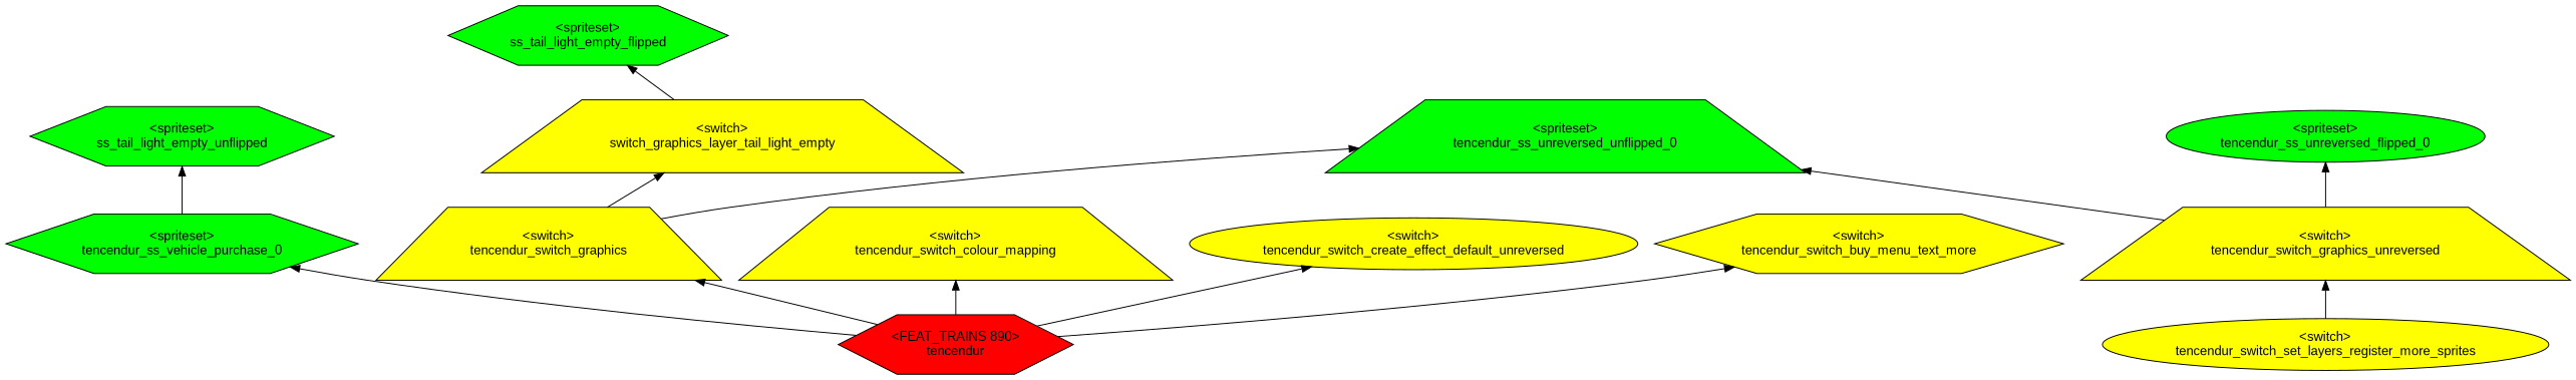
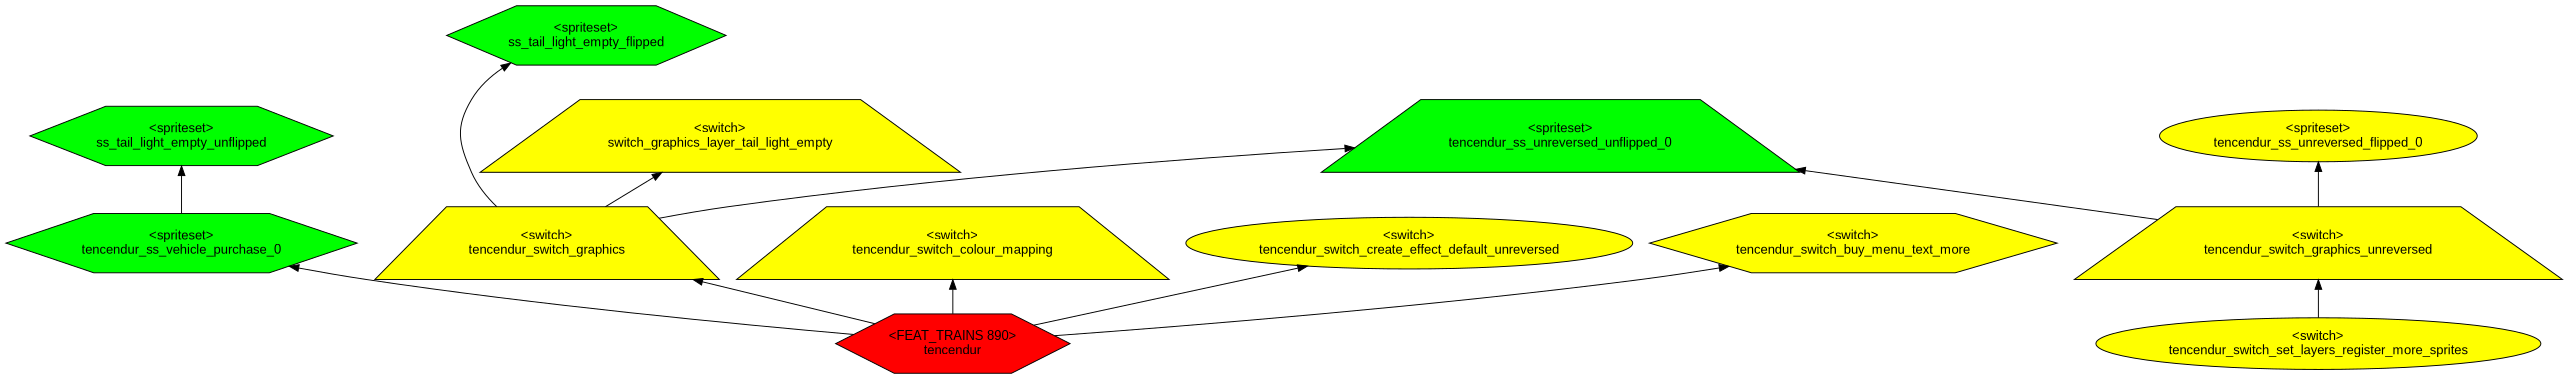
  digraph {
    fontname="Liberation Sans"
    rankdir=BT
    node [fillcolor=yellow fontname="Liberation Sans" shape=hexagon style=filled]
    edge [fontname="Liberation Sans"]
    n1 [fillcolor=green label="<spriteset>\nss_tail_light_empty_unflipped"]
    n2 [fillcolor=green label="<spriteset>\nss_tail_light_empty_flipped"]
    n3 [label="<switch>\nswitch_graphics_layer_tail_light_empty" shape=trapezium]
    n4 [fillcolor=green label="<spriteset>\ntencendur_ss_unreversed_unflipped_0" shape=trapezium]
-   n5 [fillcolor=green label="<spriteset>\ntencendur_ss_unreversed_flipped_0" shape=ellipse]
+   n5 [label="<spriteset>\ntencendur_ss_unreversed_flipped_0" shape=ellipse]
    n6 [label="<switch>\ntencendur_switch_graphics_unreversed" shape=trapezium]
    n7 [fillcolor=green label="<spriteset>\ntencendur_ss_vehicle_purchase_0"]
    n8 [label="<switch>\ntencendur_switch_set_layers_register_more_sprites" shape=ellipse]
    n9 [label="<switch>\ntencendur_switch_graphics" shape=trapezium]
    n10 [label="<switch>\ntencendur_switch_colour_mapping" shape=trapezium]
    n11 [label="<switch>\ntencendur_switch_create_effect_default_unreversed" shape=ellipse]
    n12 [label="<switch>\ntencendur_switch_buy_menu_text_more"]
    n13 [fillcolor=red label="<FEAT_TRAINS 890>\ntencendur"]
-   n3 -> n2
+   n9 -> n2
    n6 -> n4
    n6 -> n5
    n7 -> n1
    n8 -> n6
    n9 -> n3
    n9 -> n4
    n13 -> n7
    n13 -> n9
    n13 -> n10
    n13 -> n11
    n13 -> n12
  }
